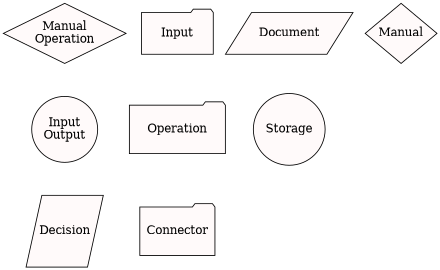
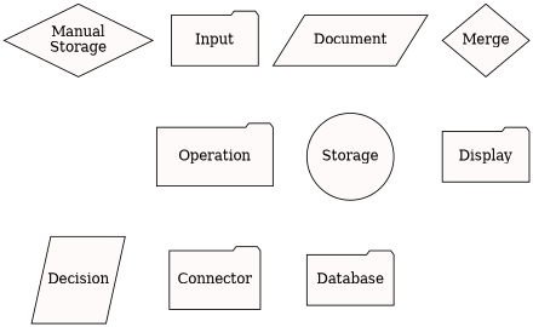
  digraph {
    node [fillcolor=snow shape=folder style=filled]
    edge [style=invis]
-   n1 [height=1 label="Manual\nOperation" shape=diamond]
-   n2 [height=1 label="Input\nOutput" shape=circle]
+   n1 [height=1 label="Manual\nStorage" shape=diamond]
    n3 [fixedsize=True height=1.2 label=Decision shape=parallelogram width=1.2]
    n4 [height=0.7 label=Input width=1.2]
    n5 [height=.8 label=Operation width=1.6]
    n6 [height=.8 label=Connector]
    n7 [height=0.7 label=Storage shape=circle width=1.2]
+   n8 [height=0.7 label=Database width=1.2]
    n9 [height=0.7 label=Document shape=parallelogram width=1.2]
-   n10 [fixedsize=True height=1 label=Manual shape=diamond width=1.2]
-   n1 -> n2
-   n2 -> n3
+   n10 [fixedsize=True height=1 label=Merge shape=diamond width=1.2]
+   n11 [height=0.7 label=Display width=1.2]
    n4 -> n5
    n5 -> n6
+   n7 -> n8
    n9 -> n7
+   n10 -> n11
  }
